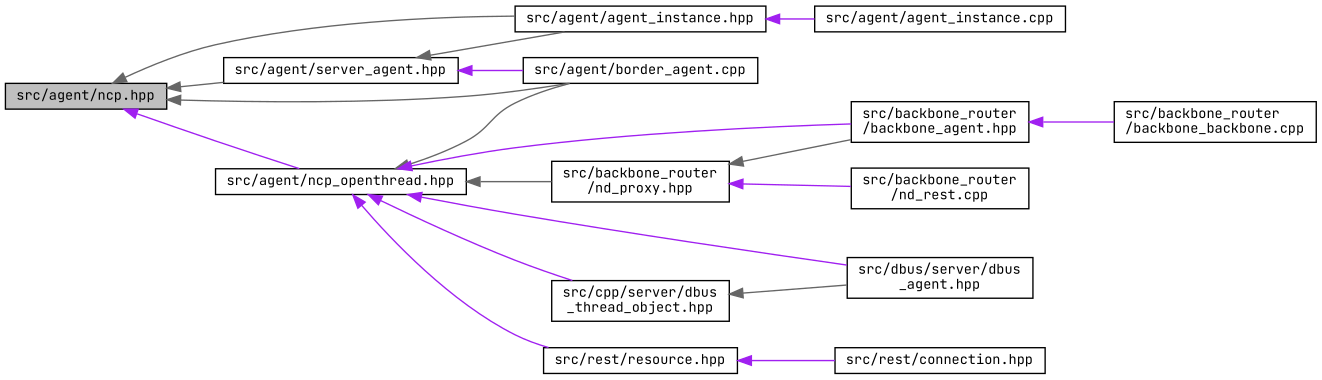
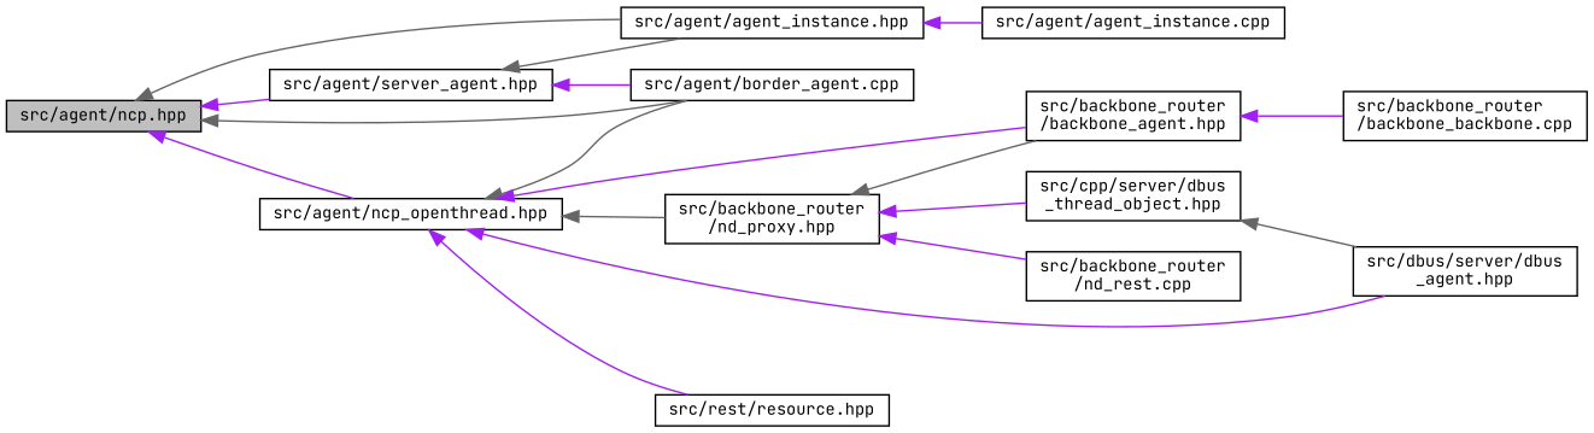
  digraph {
    fontname="JetBrains Mono"
    rankdir=LR
    node [color=black fillcolor=white fontname="JetBrains Mono" fontsize=10 shape=record style=filled]
    edge [color=purple dir=back fontname="JetBrains Mono" fontsize=10 labelfontname=Helvetica labelfontsize=10 style=solid]
    n1 [fillcolor=grey75 fontcolor=black height=0.2 label="src/agent/ncp.hpp" width=0.4]
    n2 [height=0.2 label="src/agent/agent_instance.hpp" width=0.4]
    n3 [height=0.2 label="src/agent/border_agent.cpp" width=0.4]
    n4 [height=0.2 label="src/agent/server_agent.hpp" width=0.4]
    n5 [height=0.2 label="src/agent/ncp_openthread.hpp" width=0.4]
    n6 [height=0.2 label="src/agent/agent_instance.cpp" width=0.4]
    n7 [height=0.2 label="src/backbone_router\l/backbone_agent.hpp" width=0.4]
    n8 [height=0.2 label="src/backbone_router\l/nd_proxy.hpp" width=0.4]
    n9 [height=0.2 label="src/dbus/server/dbus\l_agent.hpp" width=0.4]
    n10 [height=0.2 label="src/cpp/server/dbus\l_thread_object.hpp" width=0.4]
    n11 [height=0.2 label="src/rest/resource.hpp" width=0.4]
    n12 [height=0.2 label="src/backbone_router\l/backbone_backbone.cpp" width=0.4]
    n13 [height=0.2 label="src/backbone_router\l/nd_rest.cpp" width=0.4]
-   n14 [height=0.2 label="src/rest/connection.hpp" width=0.4]
    n1 -> n2 [color=gray40]
    n1 -> n3 [color=gray40]
-   n1 -> n4 [color=gray40]
+   n1 -> n4
    n1 -> n5
    n2 -> n6
    n4 -> n2 [color=gray40]
    n4 -> n3
    n5 -> n3 [color=gray40]
    n5 -> n7
    n5 -> n8 [color=gray40]
    n5 -> n9
-   n5 -> n10
+   n8 -> n10
    n5 -> n11
    n7 -> n12
    n8 -> n7 [color=gray40]
    n8 -> n13
    n10 -> n9 [color=gray40]
-   n11 -> n14
  }
